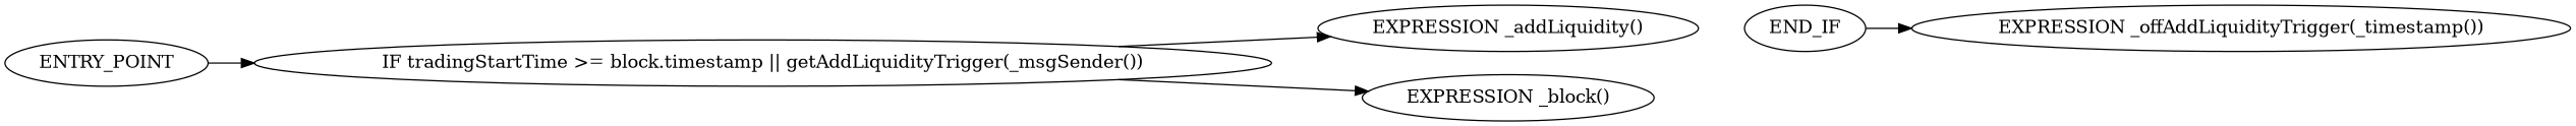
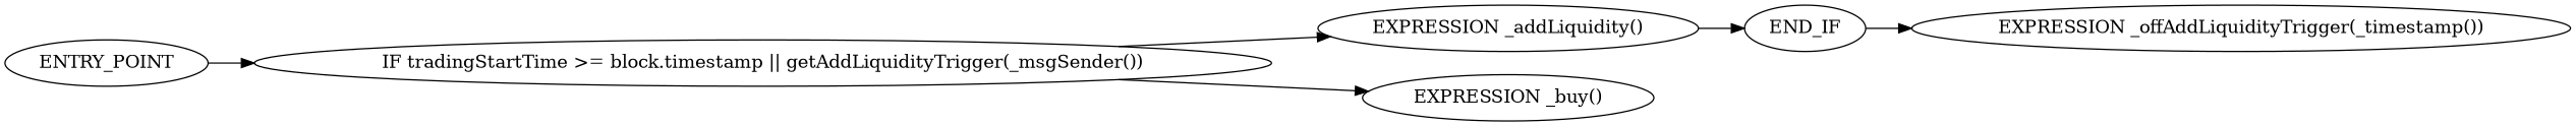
  digraph {
    rankdir=LR
    n1 [label=ENTRY_POINT]
    n2 [label="IF tradingStartTime >= block.timestamp || getAddLiquidityTrigger(_msgSender())"]
    n3 [label="EXPRESSION _addLiquidity()"]
-   n4 [label="EXPRESSION _block()"]
+   n4 [label="EXPRESSION _buy()"]
    n5 [label=END_IF]
    n6 [label="EXPRESSION _offAddLiquidityTrigger(_timestamp())"]
    n1 -> n2
    n2 -> n3
    n2 -> n4
+   n3 -> n5
    n5 -> n6
  }
